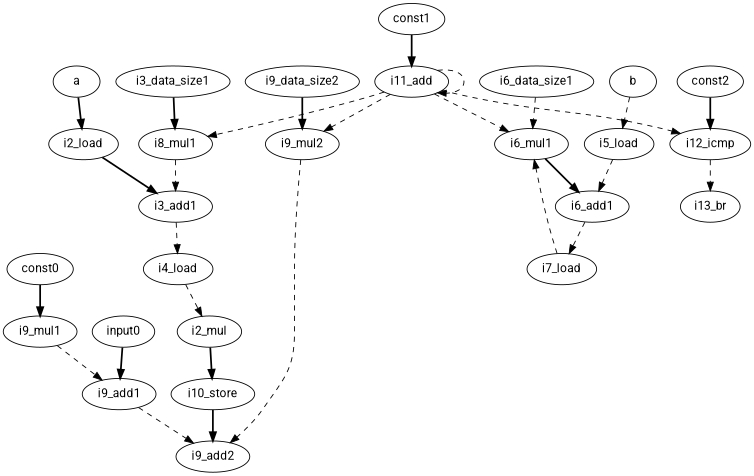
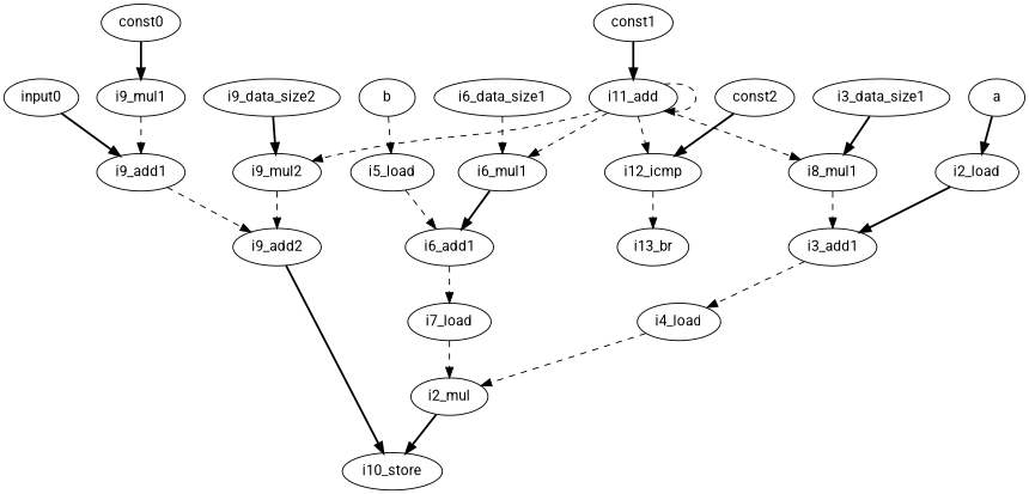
  digraph {
    fontname=Roboto
    node [fontname=Roboto opcode=const]
    edge [fontname=Roboto operand=any2input style=dashed]
    const0 [constVal=0]
    i9_mul1 [opcode=mul]
    i9_add1 [opcode=add]
    a [opcode=input]
    i2_load [opcode=load]
    i3_add1 [opcode=add]
    i4_load [opcode=load]
    i3_data_size1 [constVal=4]
    n9 [label=i8_mul1 opcode=mul]
    n10 [label=i2_mul opcode=mul]
    i10_store [opcode=store]
    b [opcode=input]
    i5_load [opcode=load]
    i6_add1 [opcode=add]
    i7_load [opcode=load]
    i6_data_size1 [constVal=4]
    i6_mul1 [opcode=mul]
    input0 [opcode=input]
    i9_add2 [opcode=add]
    i9_data_size2 [constVal=4]
    i9_mul2 [opcode=mul]
    const1 [constVal=1]
    i11_add [opcode=add]
    i12_icmp [opcode=icmp]
    i13_br [opcode=io_width_1 original_opcode=br]
    const2 [constVal=20]
    const0 -> i9_mul1 [style=bold]
    i9_mul1 -> i9_add1
    i9_add1 -> i9_add2
    a -> i2_load [operand=addr style=bold]
    i2_load -> i3_add1 [style=bold]
    i3_add1 -> i4_load [operand=addr]
    i4_load -> n10
    i3_data_size1 -> n9 [style=bold]
    n9 -> i3_add1
    n10 -> i10_store [operand=data style=bold]
    b -> i5_load [operand=addr]
    i5_load -> i6_add1
    i6_add1 -> i7_load [operand=addr]
-   i7_load -> i6_mul1
+   i7_load -> n10
    i6_data_size1 -> i6_mul1
    i6_mul1 -> i6_add1 [style=bold]
    input0 -> i9_add1 [style=bold]
-   i10_store -> i9_add2 [operand=addr style=bold]
+   i9_add2 -> i10_store [operand=addr style=bold]
    i9_data_size2 -> i9_mul2 [style=bold]
    i9_mul2 -> i9_add2
    const1 -> i11_add [style=bold]
    i11_add -> n9
    i11_add -> i6_mul1
    i11_add -> i9_mul2
    i11_add -> i11_add
    i11_add -> i12_icmp [operand=LHS]
    i12_icmp -> i13_br [operand=branch_cond]
    const2 -> i12_icmp [operand=RHS style=bold]
  }
